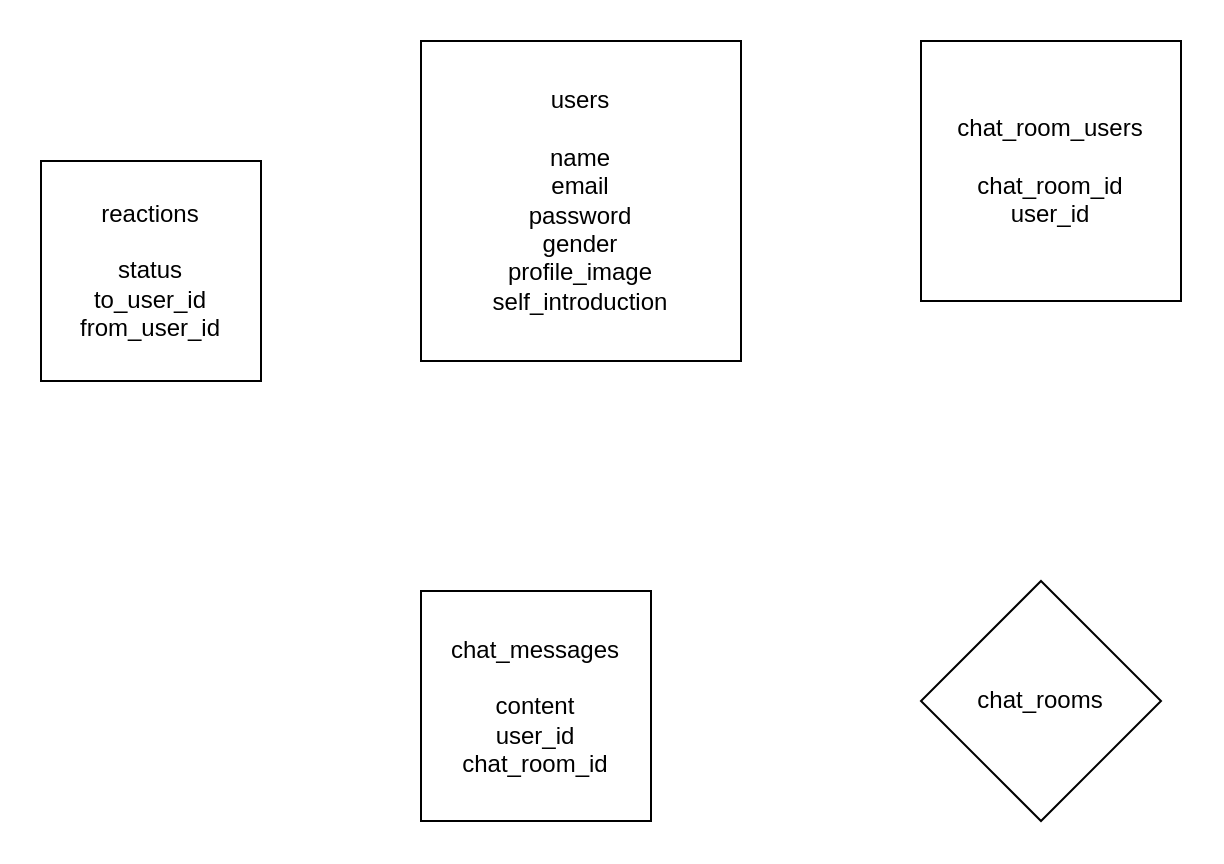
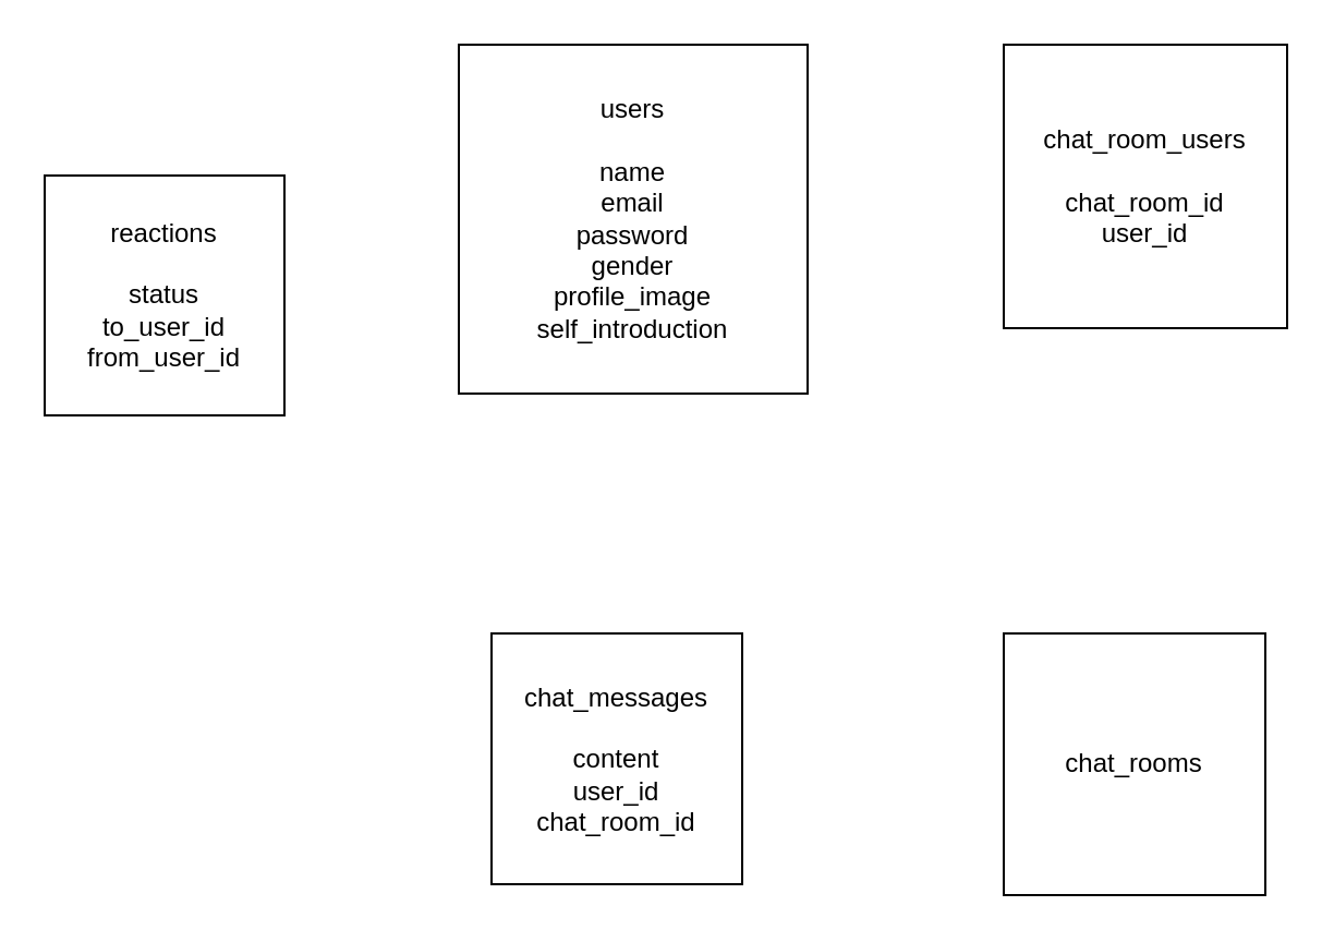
  <mxCell id="0" />
  <mxCell id="1" parent="0" />
  <mxCell id="2" value="reactions&lt;br&gt;&lt;br&gt;status&lt;br&gt;to_user_id&lt;br&gt;from_user_id" style="whiteSpace=wrap;html=1;aspect=fixed;" parent="1" vertex="1"><mxGeometry x="20" y="80" width="110" height="110" as="geometry" /></mxCell>
  <mxCell id="3" value="users&lt;br&gt;&lt;br&gt;name&lt;br&gt;email&lt;br&gt;password&lt;br&gt;gender&lt;br&gt;profile_image&lt;br&gt;self_introduction" style="whiteSpace=wrap;html=1;aspect=fixed;" vertex="1" parent="1"><mxGeometry x="210" y="20" width="160" height="160" as="geometry" /></mxCell>
  <mxCell id="4" value="chat_room_users&lt;br&gt;&lt;br&gt;chat_room_id&lt;br&gt;user_id&lt;br&gt;" style="whiteSpace=wrap;html=1;aspect=fixed;" vertex="1" parent="1"><mxGeometry x="460" y="20" width="130" height="130" as="geometry" /></mxCell>
- <mxCell id="5" value="chat_rooms" style="rhombus;whiteSpace=wrap;html=1;aspect=fixed;" vertex="1" parent="1"><mxGeometry x="460" y="290" width="120" height="120" as="geometry" /></mxCell>
- <mxCell id="6" value="chat_messages&lt;br&gt;&lt;br&gt;content&lt;br&gt;user_id&lt;br&gt;chat_room_id" style="whiteSpace=wrap;html=1;aspect=fixed;" vertex="1" parent="1"><mxGeometry x="210" y="295" width="115" height="115" as="geometry" /></mxCell>
+ <mxCell id="5" value="chat_rooms" style="whiteSpace=wrap;html=1;aspect=fixed;" vertex="1" parent="1"><mxGeometry x="460" y="290" width="120" height="120" as="geometry" /></mxCell>
+ <mxCell id="6" value="chat_messages&lt;br&gt;&lt;br&gt;content&lt;br&gt;user_id&lt;br&gt;chat_room_id" style="whiteSpace=wrap;html=1;aspect=fixed;" vertex="1" parent="1"><mxGeometry x="225" y="290" width="115" height="115" as="geometry" /></mxCell>
